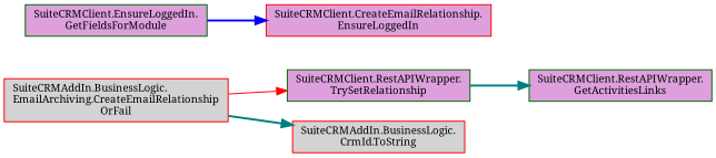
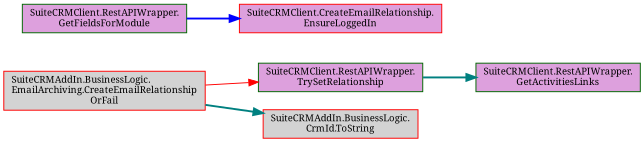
  digraph {
    fontname="Noto Serif"
    rankdir=LR
    node [color=red fillcolor=plum fontname="Noto Serif" fontsize=10 shape=record style=filled]
    edge [color=teal fontname="Noto Serif" fontsize=10 labelfontname=Helvetica labelfontsize=10 style=bold]
    n1 [fillcolor=lightgrey fontcolor=black height=0.2 label="SuiteCRMAddIn.BusinessLogic.\lEmailArchiving.CreateEmailRelationship\lOrFail" width=0.4]
    n2 [color=darkgreen height=0.2 label="SuiteCRMClient.RestAPIWrapper.\lTrySetRelationship" width=0.4]
    n3 [fillcolor=lightgrey height=0.2 label="SuiteCRMAddIn.BusinessLogic.\lCrmId.ToString" width=0.4]
    n4 [color=darkgreen height=0.2 label="SuiteCRMClient.RestAPIWrapper.\lGetActivitiesLinks" width=0.4]
-   n5 [color=darkgreen height=0.2 label="SuiteCRMClient.EnsureLoggedIn.\lGetFieldsForModule" width=0.4]
+   n5 [color=darkgreen height=0.2 label="SuiteCRMClient.RestAPIWrapper.\lGetFieldsForModule" width=0.4]
    n6 [height=0.2 label="SuiteCRMClient.CreateEmailRelationship.\lEnsureLoggedIn" width=0.4]
    n1 -> n2 [color=red style=solid]
    n1 -> n3
    n2 -> n4
    n5 -> n6 [color=blue]
  }
